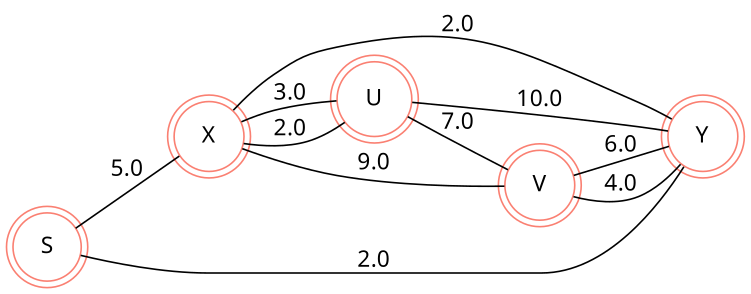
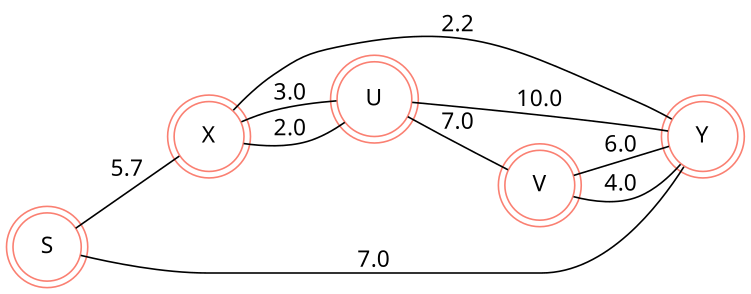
  graph {
    fontname="Noto Sans"
    rankdir=LR
    node [color=salmon fontname="Noto Sans" peripheries=2 shape=circle]
    edge [arrowhead=normal fontname="Noto Sans"]
    n1 [height=0.0 label=S width=0.0]
    n2 [height=0.0 label=X width=0.0]
    n3 [height=0.0 label=U width=0.0]
    n4 [height=0.0 label=V width=0.0]
    n5 [height=0.0 label=Y width=0.0]
-   n1 -- n2 [label=5.0]
+   n1 -- n2 [label=5.7]
    n2 -- n3 [label=3.0]
-   n2 -- n4 [label=9.0]
-   n2 -- n5 [label=2.0]
+   n2 -- n5 [label=2.2]
    n3 -- n2 [label=2.0]
    n3 -- n4 [label=7.0]
    n4 -- n5 [label=4.0]
-   n5 -- n1 [label=2.0]
+   n5 -- n1 [label=7.0]
    n5 -- n3 [label=10.0]
    n5 -- n4 [label=6.0]
  }
